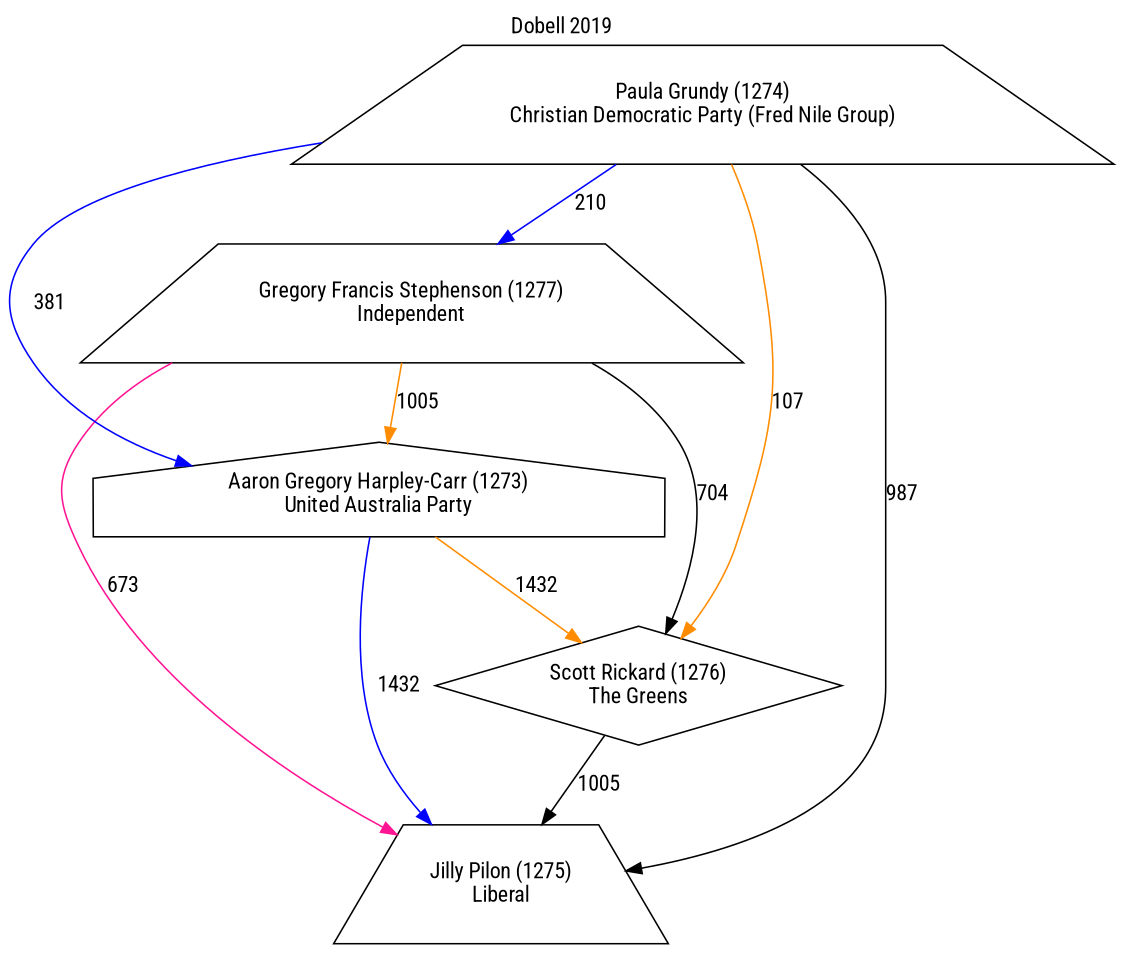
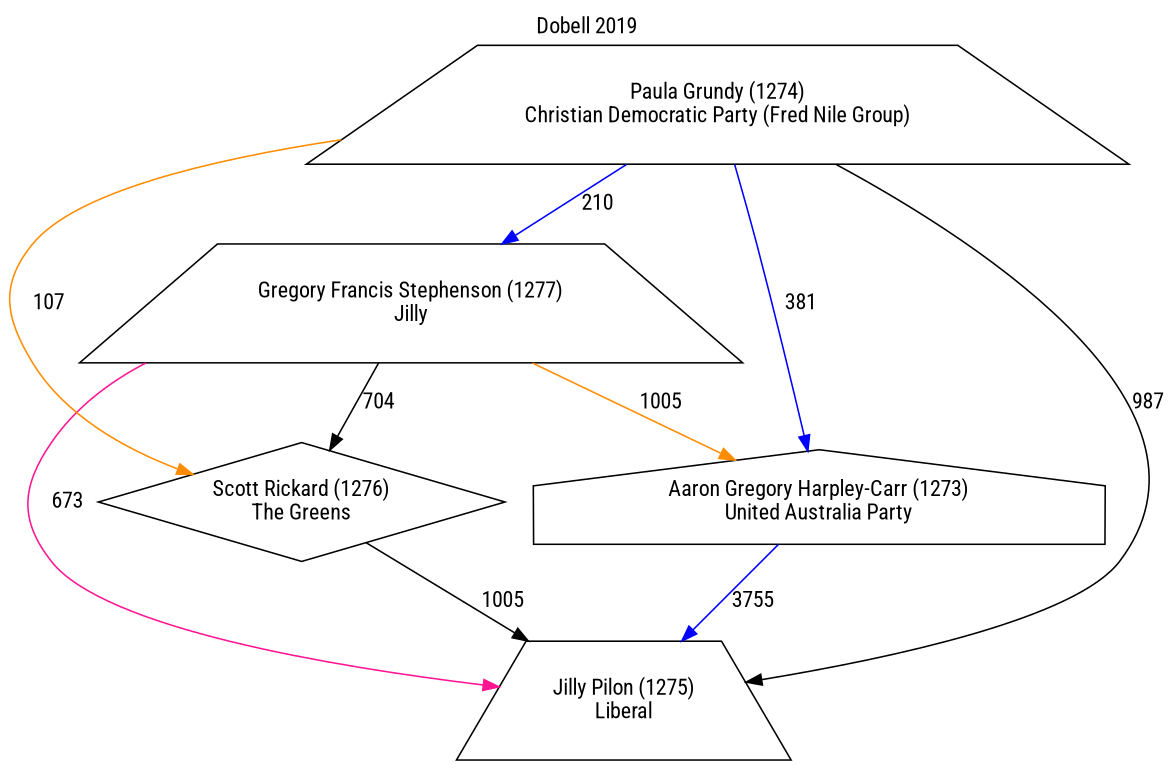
  digraph {
    fontname="Roboto Condensed"
    label="Dobell 2019"
    labelloc=t
    mclimit=10
    node [fontname="Roboto Condensed" shape=trapezium]
    edge [color=black fontname="Roboto Condensed"]
    n1 [label="Jilly Pilon (1275)\nLiberal"]
    n2 [label="Scott Rickard (1276)\nThe Greens" shape=diamond]
    n3 [label="Aaron Gregory Harpley-Carr (1273)\nUnited Australia Party" shape=house]
-   n4 [label="Gregory Francis Stephenson (1277)\nIndependent"]
+   n4 [label="Gregory Francis Stephenson (1277)\nJilly"]
    n5 [label="Paula Grundy (1274)\nChristian Democratic Party (Fred Nile Group)"]
    n2 -> n1 [label=1005]
-   n3 -> n1 [color=blue label=1432]
-   n3 -> n2 [color=darkorange label=1432]
+   n3 -> n1 [color=blue label=3755]
    n4 -> n1 [color=deeppink label=673]
    n4 -> n2 [label=704]
    n4 -> n3 [color=darkorange label=1005]
    n5 -> n1 [label=987]
    n5 -> n2 [color=darkorange label=107]
    n5 -> n3 [color=blue label=381]
    n5 -> n4 [color=blue label=210]
  }
